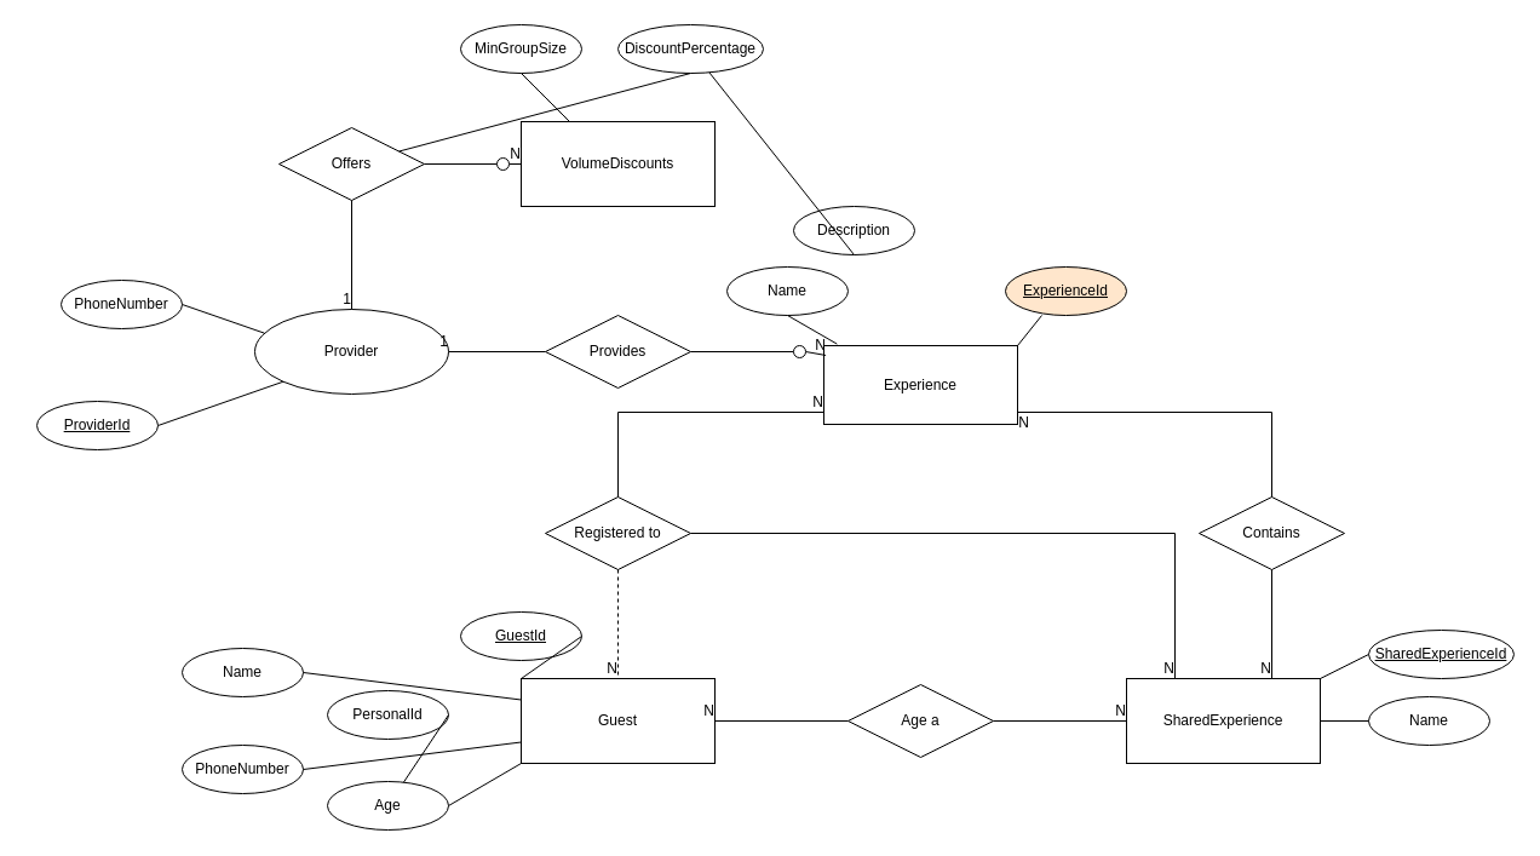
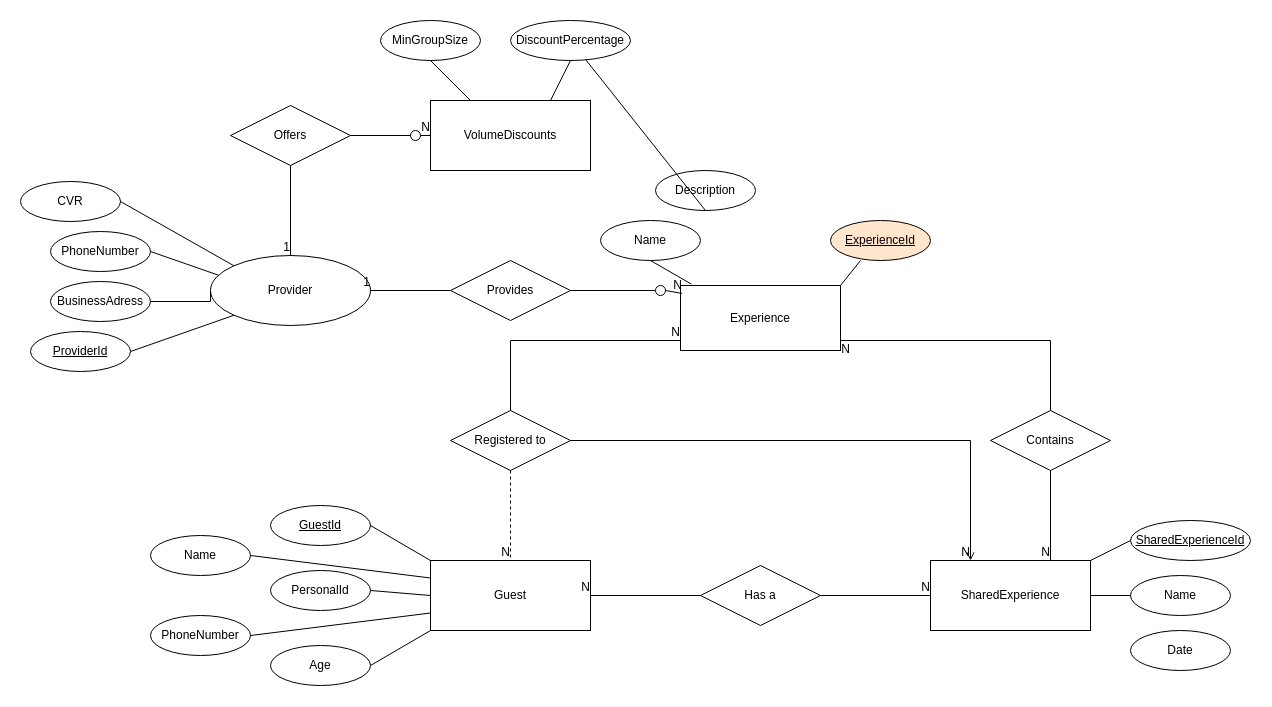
  <mxCell id="0" />
  <mxCell id="1" parent="0" />
  <mxCell id="2" value="Guest" style="whiteSpace=wrap;html=1;align=center;" parent="1" vertex="1"><mxGeometry x="430" y="560" width="160" height="70" as="geometry" /></mxCell>
  <mxCell id="3" value="Provider" style="ellipse;whiteSpace=wrap;html=1;align=center;direction=east;" parent="1" vertex="1"><mxGeometry x="210" y="255" width="160" height="70" as="geometry" /></mxCell>
  <mxCell id="4" value="SharedExperience" style="whiteSpace=wrap;html=1;align=center;" parent="1" vertex="1"><mxGeometry x="930" y="560" width="160" height="70" as="geometry" /></mxCell>
  <mxCell id="5" value="ProviderId" style="ellipse;whiteSpace=wrap;html=1;align=center;fontStyle=4;direction=east;" parent="1" vertex="1"><mxGeometry x="30" y="331" width="100" height="40" as="geometry" /></mxCell>
+ <mxCell id="6" value="BusinessAdress" style="ellipse;whiteSpace=wrap;html=1;align=center;fontStyle=0;direction=east;" parent="1" vertex="1"><mxGeometry x="50" y="281" width="100" height="40" as="geometry" /></mxCell>
  <mxCell id="7" value="PhoneNumber" style="ellipse;whiteSpace=wrap;html=1;align=center;fontStyle=0;direction=east;" parent="1" vertex="1"><mxGeometry x="50" y="231" width="100" height="40" as="geometry" /></mxCell>
+ <mxCell id="8" value="CVR" style="ellipse;whiteSpace=wrap;html=1;align=center;fontStyle=0;direction=east;" parent="1" vertex="1"><mxGeometry x="20" y="181" width="100" height="40" as="geometry" /></mxCell>
  <mxCell id="9" value="" style="endArrow=none;html=1;rounded=0;entryX=0;entryY=1;entryDx=0;entryDy=0;exitX=1;exitY=0.5;exitDx=0;exitDy=0;" parent="1" source="5" target="3" edge="1"><mxGeometry relative="1" as="geometry"><mxPoint x="10" y="311" as="sourcePoint" /><mxPoint x="170" y="311" as="targetPoint" /></mxGeometry></mxCell>
+ <mxCell id="10" value="" style="endArrow=none;html=1;rounded=0;entryX=0;entryY=0.5;entryDx=0;entryDy=0;exitX=1;exitY=0.5;exitDx=0;exitDy=0;" parent="1" source="6" target="3" edge="1"><mxGeometry relative="1" as="geometry"><mxPoint x="160" y="451" as="sourcePoint" /><mxPoint x="320" y="451" as="targetPoint" /><Array as="points"><mxPoint x="210" y="301" /></Array></mxGeometry></mxCell>
  <mxCell id="11" value="" style="endArrow=none;html=1;rounded=0;entryX=0;entryY=0.25;entryDx=0;entryDy=0;exitX=1;exitY=0.5;exitDx=0;exitDy=0;" parent="1" source="7" target="3" edge="1"><mxGeometry relative="1" as="geometry"><mxPoint x="150" y="491" as="sourcePoint" /><mxPoint x="310" y="491" as="targetPoint" /></mxGeometry></mxCell>
- <mxCell id="13" value="GuestId" style="ellipse;whiteSpace=wrap;html=1;align=center;fontStyle=4;" parent="1" vertex="1"><mxGeometry x="380" y="505" width="100" height="40" as="geometry" /></mxCell>
+ <mxCell id="12" value="" style="endArrow=none;html=1;rounded=0;exitX=0;exitY=0;exitDx=0;exitDy=0;entryX=1;entryY=0.5;entryDx=0;entryDy=0;" parent="1" source="3" target="8" edge="1"><mxGeometry relative="1" as="geometry"><mxPoint x="440" y="481" as="sourcePoint" /><mxPoint x="600" y="481" as="targetPoint" /></mxGeometry></mxCell>
+ <mxCell id="13" value="GuestId" style="ellipse;whiteSpace=wrap;html=1;align=center;fontStyle=4;" parent="1" vertex="1"><mxGeometry x="270" y="505" width="100" height="40" as="geometry" /></mxCell>
  <mxCell id="14" value="Name" style="ellipse;whiteSpace=wrap;html=1;align=center;fontStyle=0;" parent="1" vertex="1"><mxGeometry x="150" y="535" width="100" height="40" as="geometry" /></mxCell>
  <mxCell id="15" value="PhoneNumber" style="ellipse;whiteSpace=wrap;html=1;align=center;fontStyle=0;" parent="1" vertex="1"><mxGeometry x="150" y="615" width="100" height="40" as="geometry" /></mxCell>
  <mxCell id="16" value="Age" style="ellipse;whiteSpace=wrap;html=1;align=center;fontStyle=0;" parent="1" vertex="1"><mxGeometry x="270" y="645" width="100" height="40" as="geometry" /></mxCell>
  <mxCell id="17" value="PersonalId" style="ellipse;whiteSpace=wrap;html=1;align=center;fontStyle=0;" parent="1" vertex="1"><mxGeometry x="270" y="570" width="100" height="40" as="geometry" /></mxCell>
  <mxCell id="18" value="" style="endArrow=none;html=1;rounded=0;exitX=1;exitY=0.5;exitDx=0;exitDy=0;entryX=0;entryY=0.25;entryDx=0;entryDy=0;" parent="1" source="14" target="2" edge="1"><mxGeometry relative="1" as="geometry"><mxPoint x="460" y="715" as="sourcePoint" /><mxPoint x="620" y="715" as="targetPoint" /></mxGeometry></mxCell>
  <mxCell id="19" value="" style="endArrow=none;html=1;rounded=0;exitX=1;exitY=0.5;exitDx=0;exitDy=0;entryX=0;entryY=0;entryDx=0;entryDy=0;" parent="1" source="13" target="2" edge="1"><mxGeometry relative="1" as="geometry"><mxPoint x="500" y="705" as="sourcePoint" /><mxPoint x="660" y="705" as="targetPoint" /></mxGeometry></mxCell>
- <mxCell id="20" value="" style="endArrow=none;html=1;rounded=0;exitX=1;exitY=0.5;exitDx=0;exitDy=0;" parent="1" source="17" target="16" edge="1"><mxGeometry relative="1" as="geometry"><mxPoint x="450" y="765" as="sourcePoint" /><mxPoint x="610" y="765" as="targetPoint" /></mxGeometry></mxCell>
+ <mxCell id="20" value="" style="endArrow=none;html=1;rounded=0;exitX=1;exitY=0.5;exitDx=0;exitDy=0;entryX=0;entryY=0.5;entryDx=0;entryDy=0;" parent="1" source="17" target="2" edge="1"><mxGeometry relative="1" as="geometry"><mxPoint x="450" y="765" as="sourcePoint" /><mxPoint x="610" y="765" as="targetPoint" /></mxGeometry></mxCell>
  <mxCell id="21" value="" style="endArrow=none;html=1;rounded=0;exitX=1;exitY=0.5;exitDx=0;exitDy=0;entryX=0;entryY=0.75;entryDx=0;entryDy=0;" parent="1" source="15" target="2" edge="1"><mxGeometry relative="1" as="geometry"><mxPoint x="440" y="685" as="sourcePoint" /><mxPoint x="600" y="685" as="targetPoint" /></mxGeometry></mxCell>
  <mxCell id="22" value="" style="endArrow=none;html=1;rounded=0;exitX=1;exitY=0.5;exitDx=0;exitDy=0;entryX=0;entryY=1;entryDx=0;entryDy=0;" parent="1" source="16" target="2" edge="1"><mxGeometry relative="1" as="geometry"><mxPoint x="500" y="735" as="sourcePoint" /><mxPoint x="660" y="735" as="targetPoint" /></mxGeometry></mxCell>
  <mxCell id="23" value="ExperienceId" style="ellipse;whiteSpace=wrap;html=1;align=center;fontStyle=4;fillColor=#ffe6cc;" parent="1" vertex="1"><mxGeometry x="830" y="220" width="100" height="40" as="geometry" /></mxCell>
  <mxCell id="24" value="Name" style="ellipse;whiteSpace=wrap;html=1;align=center;fontStyle=0;" parent="1" vertex="1"><mxGeometry x="600" y="220" width="100" height="40" as="geometry" /></mxCell>
  <mxCell id="25" value="Description" style="ellipse;whiteSpace=wrap;html=1;align=center;fontStyle=0;" parent="1" vertex="1"><mxGeometry x="655" y="170" width="100" height="40" as="geometry" /></mxCell>
  <mxCell id="26" value="" style="endArrow=none;html=1;rounded=0;exitX=0.5;exitY=1;exitDx=0;exitDy=0;entryX=1;entryY=0;entryDx=0;entryDy=0;" parent="1" target="58" edge="1"><mxGeometry relative="1" as="geometry"><mxPoint x="860" y="260" as="sourcePoint" /><mxPoint x="840" y="280" as="targetPoint" /></mxGeometry></mxCell>
  <mxCell id="27" value="" style="endArrow=none;html=1;rounded=0;exitX=0.5;exitY=1;exitDx=0;exitDy=0;" parent="1" source="25" target="67" edge="1"><mxGeometry relative="1" as="geometry"><mxPoint x="660" y="420" as="sourcePoint" /><mxPoint x="720" y="280" as="targetPoint" /></mxGeometry></mxCell>
  <mxCell id="28" value="" style="endArrow=none;html=1;rounded=0;exitX=0.5;exitY=1;exitDx=0;exitDy=0;entryX=0.068;entryY=-0.021;entryDx=0;entryDy=0;entryPerimeter=0;" parent="1" source="24" target="58" edge="1"><mxGeometry relative="1" as="geometry"><mxPoint x="780" y="470" as="sourcePoint" /><mxPoint x="680" y="280" as="targetPoint" /></mxGeometry></mxCell>
  <mxCell id="29" value="SharedExperienceId" style="ellipse;whiteSpace=wrap;html=1;align=center;fontStyle=4;" parent="1" vertex="1"><mxGeometry x="1130" y="520" width="120" height="40" as="geometry" /></mxCell>
+ <mxCell id="30" value="Date" style="ellipse;whiteSpace=wrap;html=1;align=center;fontStyle=0;" parent="1" vertex="1"><mxGeometry x="1130" y="630" width="100" height="40" as="geometry" /></mxCell>
  <mxCell id="31" value="Name" style="ellipse;whiteSpace=wrap;html=1;align=center;fontStyle=0;" parent="1" vertex="1"><mxGeometry x="1130" y="575" width="100" height="40" as="geometry" /></mxCell>
  <mxCell id="32" value="" style="endArrow=none;html=1;rounded=0;entryX=0;entryY=0.5;entryDx=0;entryDy=0;exitX=1;exitY=0;exitDx=0;exitDy=0;" parent="1" source="4" target="29" edge="1"><mxGeometry relative="1" as="geometry"><mxPoint x="1090" y="570" as="sourcePoint" /><mxPoint x="1040" y="740" as="targetPoint" /></mxGeometry></mxCell>
  <mxCell id="33" value="" style="endArrow=none;html=1;rounded=0;entryX=0;entryY=0.5;entryDx=0;entryDy=0;exitX=1;exitY=0.5;exitDx=0;exitDy=0;" parent="1" source="4" target="31" edge="1"><mxGeometry relative="1" as="geometry"><mxPoint x="890" y="710" as="sourcePoint" /><mxPoint x="1050" y="710" as="targetPoint" /></mxGeometry></mxCell>
  <mxCell id="34" value="Contains" style="shape=rhombus;perimeter=rhombusPerimeter;whiteSpace=wrap;html=1;align=center;" parent="1" vertex="1"><mxGeometry x="990" y="410" width="120" height="60" as="geometry" /></mxCell>
  <mxCell id="35" value="" style="endArrow=none;html=1;rounded=0;exitX=0.5;exitY=1;exitDx=0;exitDy=0;entryX=0.75;entryY=0;entryDx=0;entryDy=0;edgeStyle=orthogonalEdgeStyle;" parent="1" source="34" target="4" edge="1"><mxGeometry relative="1" as="geometry"><mxPoint x="790" y="560" as="sourcePoint" /><mxPoint x="950" y="560" as="targetPoint" /></mxGeometry></mxCell>
  <mxCell id="36" value="N" style="resizable=0;html=1;align=right;verticalAlign=bottom;" parent="35" connectable="0" vertex="1"><mxGeometry x="1" relative="1" as="geometry" /></mxCell>
- <mxCell id="37" value="Age a" style="shape=rhombus;perimeter=rhombusPerimeter;whiteSpace=wrap;html=1;align=center;" parent="1" vertex="1"><mxGeometry x="700" y="565" width="120" height="60" as="geometry" /></mxCell>
+ <mxCell id="37" value="Has a" style="shape=rhombus;perimeter=rhombusPerimeter;whiteSpace=wrap;html=1;align=center;" parent="1" vertex="1"><mxGeometry x="700" y="565" width="120" height="60" as="geometry" /></mxCell>
  <mxCell id="38" value="" style="endArrow=none;html=1;rounded=0;entryX=1;entryY=0.5;entryDx=0;entryDy=0;exitX=0;exitY=0.5;exitDx=0;exitDy=0;" parent="1" source="37" target="2" edge="1"><mxGeometry relative="1" as="geometry"><mxPoint x="580" y="690" as="sourcePoint" /><mxPoint x="740" y="690" as="targetPoint" /></mxGeometry></mxCell>
  <mxCell id="39" value="N" style="resizable=0;html=1;align=right;verticalAlign=bottom;" parent="38" connectable="0" vertex="1"><mxGeometry x="1" relative="1" as="geometry" /></mxCell>
  <mxCell id="40" value="Registered to" style="shape=rhombus;perimeter=rhombusPerimeter;whiteSpace=wrap;html=1;align=center;" parent="1" vertex="1"><mxGeometry x="450" y="410" width="120" height="60" as="geometry" /></mxCell>
  <mxCell id="41" value="" style="endArrow=none;html=1;rounded=0;exitX=1;exitY=0.5;exitDx=0;exitDy=0;entryX=0;entryY=0.5;entryDx=0;entryDy=0;" parent="1" source="37" target="4" edge="1"><mxGeometry relative="1" as="geometry"><mxPoint x="830" y="700" as="sourcePoint" /><mxPoint x="990" y="700" as="targetPoint" /></mxGeometry></mxCell>
  <mxCell id="42" value="N" style="resizable=0;html=1;align=right;verticalAlign=bottom;" parent="41" connectable="0" vertex="1"><mxGeometry x="1" relative="1" as="geometry" /></mxCell>
  <mxCell id="43" value="" style="endArrow=none;html=1;rounded=0;entryX=1;entryY=0.75;entryDx=0;entryDy=0;exitX=0.5;exitY=0;exitDx=0;exitDy=0;edgeStyle=orthogonalEdgeStyle;" parent="1" source="34" target="58" edge="1"><mxGeometry relative="1" as="geometry"><mxPoint x="730" y="470" as="sourcePoint" /><mxPoint x="840" y="317.5" as="targetPoint" /><Array as="points"><mxPoint x="1050" y="340" /><mxPoint x="840" y="340" /></Array></mxGeometry></mxCell>
  <mxCell id="44" value="N" style="resizable=0;html=1;align=right;verticalAlign=bottom;" parent="43" connectable="0" vertex="1"><mxGeometry x="1" relative="1" as="geometry"><mxPoint x="10" y="23" as="offset" /></mxGeometry></mxCell>
  <mxCell id="45" value="" style="endArrow=none;html=1;rounded=0;exitX=0.5;exitY=1;exitDx=0;exitDy=0;entryX=0.5;entryY=0;entryDx=0;entryDy=0;dashed=1;" parent="1" source="40" target="2" edge="1"><mxGeometry relative="1" as="geometry"><mxPoint x="600" y="500" as="sourcePoint" /><mxPoint x="760" y="500" as="targetPoint" /></mxGeometry></mxCell>
  <mxCell id="46" value="N" style="resizable=0;html=1;align=right;verticalAlign=bottom;" parent="45" connectable="0" vertex="1"><mxGeometry x="1" relative="1" as="geometry" /></mxCell>
  <mxCell id="47" value="" style="endArrow=none;html=1;rounded=0;exitX=0.5;exitY=0;exitDx=0;exitDy=0;entryX=0;entryY=0.5;entryDx=0;entryDy=0;edgeStyle=orthogonalEdgeStyle;" parent="1" source="40" edge="1"><mxGeometry relative="1" as="geometry"><mxPoint x="700" y="460" as="sourcePoint" /><mxPoint x="680" y="317.5" as="targetPoint" /><Array as="points"><mxPoint x="510" y="340" /><mxPoint x="680" y="340" /></Array></mxGeometry></mxCell>
  <mxCell id="48" value="N" style="resizable=0;html=1;align=right;verticalAlign=bottom;" parent="47" connectable="0" vertex="1"><mxGeometry x="1" relative="1" as="geometry"><mxPoint y="23" as="offset" /></mxGeometry></mxCell>
- <mxCell id="49" value="" style="endArrow=none;html=1;rounded=0;exitX=1;exitY=0.5;exitDx=0;exitDy=0;entryX=0.25;entryY=0;entryDx=0;entryDy=0;edgeStyle=orthogonalEdgeStyle;" parent="1" source="40" target="4" edge="1"><mxGeometry relative="1" as="geometry"><mxPoint x="1020" y="710" as="sourcePoint" /><mxPoint x="1180" y="710" as="targetPoint" /></mxGeometry></mxCell>
+ <mxCell id="49" value="" style="endArrow=open;html=1;rounded=0;exitX=1;exitY=0.5;exitDx=0;exitDy=0;entryX=0.25;entryY=0;entryDx=0;entryDy=0;edgeStyle=orthogonalEdgeStyle;" parent="1" source="40" target="4" edge="1"><mxGeometry relative="1" as="geometry"><mxPoint x="1020" y="710" as="sourcePoint" /><mxPoint x="1180" y="710" as="targetPoint" /></mxGeometry></mxCell>
  <mxCell id="50" value="N" style="resizable=0;html=1;align=right;verticalAlign=bottom;" parent="49" connectable="0" vertex="1"><mxGeometry x="1" relative="1" as="geometry" /></mxCell>
  <mxCell id="51" value="Provides" style="shape=rhombus;perimeter=rhombusPerimeter;whiteSpace=wrap;html=1;align=center;" parent="1" vertex="1"><mxGeometry x="450" y="260" width="120" height="60" as="geometry" /></mxCell>
  <mxCell id="52" value="" style="endArrow=none;html=1;rounded=0;entryX=1;entryY=0.5;entryDx=0;entryDy=0;exitX=0;exitY=0.5;exitDx=0;exitDy=0;" parent="1" source="51" target="3" edge="1"><mxGeometry relative="1" as="geometry"><mxPoint x="250" y="380" as="sourcePoint" /><mxPoint x="410" y="380" as="targetPoint" /></mxGeometry></mxCell>
  <mxCell id="53" value="1" style="resizable=0;html=1;align=right;verticalAlign=bottom;" parent="52" connectable="0" vertex="1"><mxGeometry x="1" relative="1" as="geometry" /></mxCell>
  <mxCell id="54" value="" style="endArrow=none;html=1;rounded=0;exitX=1;exitY=0.5;exitDx=0;exitDy=0;entryX=0.01;entryY=0.173;entryDx=0;entryDy=0;entryPerimeter=0;startArrow=none;" parent="1" source="57" edge="1"><mxGeometry relative="1" as="geometry"><mxPoint x="560" y="370" as="sourcePoint" /><mxPoint x="681.6" y="292.975" as="targetPoint" /></mxGeometry></mxCell>
  <mxCell id="55" value="N" style="resizable=0;html=1;align=right;verticalAlign=bottom;" parent="54" connectable="0" vertex="1"><mxGeometry x="1" relative="1" as="geometry" /></mxCell>
  <mxCell id="56" value="" style="endArrow=none;html=1;rounded=0;exitX=1;exitY=0.5;exitDx=0;exitDy=0;entryX=0;entryY=0.5;entryDx=0;entryDy=0;" parent="1" source="51" target="57" edge="1"><mxGeometry relative="1" as="geometry"><mxPoint x="570" y="290" as="sourcePoint" /><mxPoint x="681.6" y="292.975" as="targetPoint" /></mxGeometry></mxCell>
  <mxCell id="57" value="" style="ellipse;whiteSpace=wrap;html=1;aspect=fixed;fillColor=#FFFFFF;" parent="1" vertex="1"><mxGeometry x="655" y="285" width="10" height="10" as="geometry" /></mxCell>
  <mxCell id="58" value="Experience" style="whiteSpace=wrap;html=1;align=center;fillColor=none;" parent="1" vertex="1"><mxGeometry x="680" y="285" width="160" height="65" as="geometry" /></mxCell>
  <mxCell id="59" value="VolumeDiscounts" style="whiteSpace=wrap;html=1;align=center;direction=east;" parent="1" vertex="1"><mxGeometry x="430" y="100" width="160" height="70" as="geometry" /></mxCell>
  <mxCell id="60" value="Offers" style="shape=rhombus;perimeter=rhombusPerimeter;whiteSpace=wrap;html=1;align=center;" parent="1" vertex="1"><mxGeometry x="230" y="105" width="120" height="60" as="geometry" /></mxCell>
  <mxCell id="61" value="" style="endArrow=none;html=1;rounded=0;exitX=0.5;exitY=1;exitDx=0;exitDy=0;entryX=0.5;entryY=0;entryDx=0;entryDy=0;" parent="1" source="60" target="3" edge="1"><mxGeometry relative="1" as="geometry"><mxPoint x="320" y="200" as="sourcePoint" /><mxPoint x="480" y="200" as="targetPoint" /></mxGeometry></mxCell>
  <mxCell id="62" value="1" style="resizable=0;html=1;align=right;verticalAlign=bottom;fillColor=none;" parent="61" connectable="0" vertex="1"><mxGeometry x="1" relative="1" as="geometry" /></mxCell>
  <mxCell id="63" value="" style="endArrow=none;html=1;rounded=0;exitX=1;exitY=0.5;exitDx=0;exitDy=0;entryX=0;entryY=0.5;entryDx=0;entryDy=0;startArrow=none;" parent="1" source="70" target="59" edge="1"><mxGeometry relative="1" as="geometry"><mxPoint x="420" y="220" as="sourcePoint" /><mxPoint x="580" y="220" as="targetPoint" /></mxGeometry></mxCell>
  <mxCell id="64" value="N" style="resizable=0;html=1;align=right;verticalAlign=bottom;fillColor=none;" parent="63" connectable="0" vertex="1"><mxGeometry x="1" relative="1" as="geometry" /></mxCell>
  <mxCell id="65" value="MinGroupSize" style="ellipse;whiteSpace=wrap;html=1;align=center;fontStyle=0;" parent="1" vertex="1"><mxGeometry x="380" y="20" width="100" height="40" as="geometry" /></mxCell>
  <mxCell id="66" value="" style="endArrow=none;html=1;rounded=0;exitX=0.5;exitY=1;exitDx=0;exitDy=0;entryX=0.25;entryY=0;entryDx=0;entryDy=0;" parent="1" source="65" target="59" edge="1"><mxGeometry relative="1" as="geometry"><mxPoint x="580" y="50" as="sourcePoint" /><mxPoint x="740" y="50" as="targetPoint" /></mxGeometry></mxCell>
  <mxCell id="67" value="DiscountPercentage" style="ellipse;whiteSpace=wrap;html=1;align=center;fontStyle=0;" parent="1" vertex="1"><mxGeometry x="510" y="20" width="120" height="40" as="geometry" /></mxCell>
- <mxCell id="68" value="" style="endArrow=none;html=1;rounded=0;exitX=0.5;exitY=1;exitDx=0;exitDy=0;" parent="1" source="67" target="60" edge="1"><mxGeometry relative="1" as="geometry"><mxPoint x="770" y="120" as="sourcePoint" /><mxPoint x="930" y="120" as="targetPoint" /></mxGeometry></mxCell>
+ <mxCell id="68" value="" style="endArrow=none;html=1;rounded=0;exitX=0.5;exitY=1;exitDx=0;exitDy=0;entryX=0.75;entryY=0;entryDx=0;entryDy=0;" parent="1" source="67" target="59" edge="1"><mxGeometry relative="1" as="geometry"><mxPoint x="770" y="120" as="sourcePoint" /><mxPoint x="930" y="120" as="targetPoint" /></mxGeometry></mxCell>
  <mxCell id="69" value="" style="endArrow=none;html=1;rounded=0;exitX=1;exitY=0.5;exitDx=0;exitDy=0;entryX=0;entryY=0.5;entryDx=0;entryDy=0;" parent="1" source="60" target="70" edge="1"><mxGeometry relative="1" as="geometry"><mxPoint y="135" as="sourcePoint" x="350" /><mxPoint x="430" y="135" as="targetPoint" /></mxGeometry></mxCell>
  <mxCell id="70" value="" style="ellipse;whiteSpace=wrap;html=1;aspect=fixed;fillColor=#FFFFFF;" parent="1" vertex="1"><mxGeometry x="410" y="130" width="10" height="10" as="geometry" /></mxCell>
